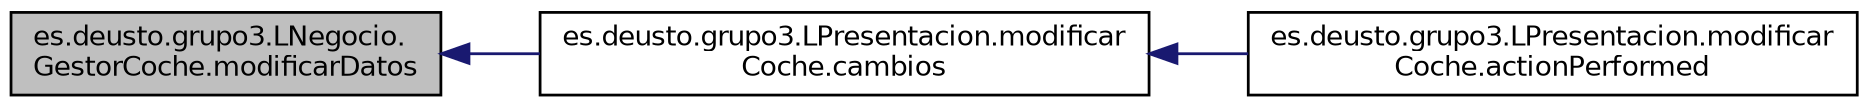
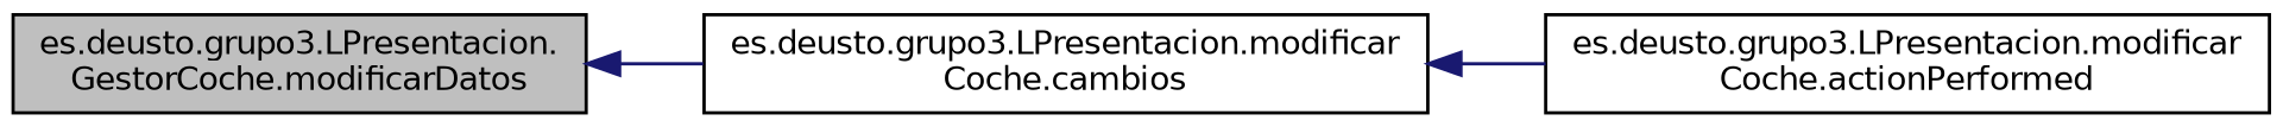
  digraph {
    rankdir=LR
    node [color=black fillcolor=white fontname=Helvetica fontsize=10 shape=record style=filled]
    edge [color=midnightblue dir=back fontname=Helvetica fontsize=10 labelfontname=Helvetica labelfontsize=10 style=solid]
-   n1 [fillcolor=grey75 fontcolor=black height=0.2 label="es.deusto.grupo3.LNegocio.\lGestorCoche.modificarDatos" width=0.4]
+   n1 [fillcolor=grey75 fontcolor=black height=0.2 label="es.deusto.grupo3.LPresentacion.\lGestorCoche.modificarDatos" width=0.4]
    n2 [height=0.2 label="es.deusto.grupo3.LPresentacion.modificar\lCoche.cambios" width=0.4]
    n3 [height=0.2 label="es.deusto.grupo3.LPresentacion.modificar\lCoche.actionPerformed" width=0.4]
    n1 -> n2
    n2 -> n3
  }
